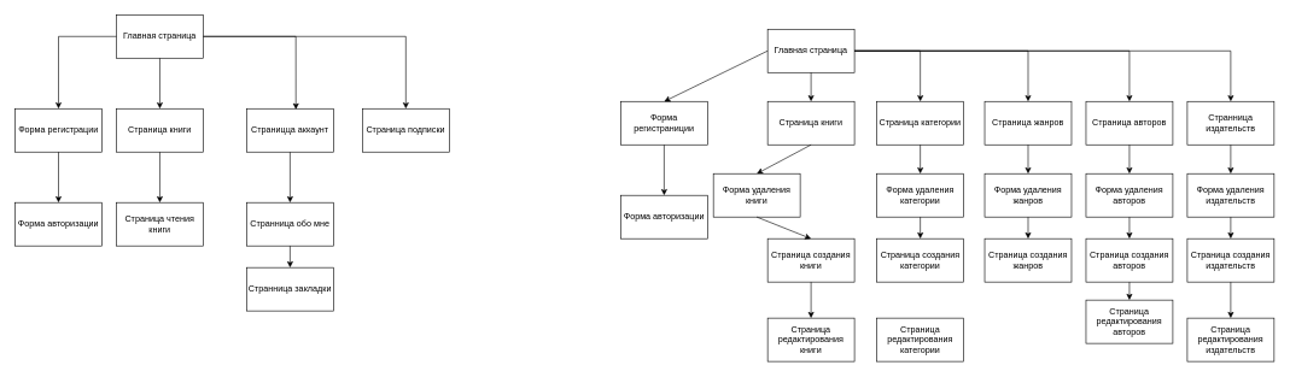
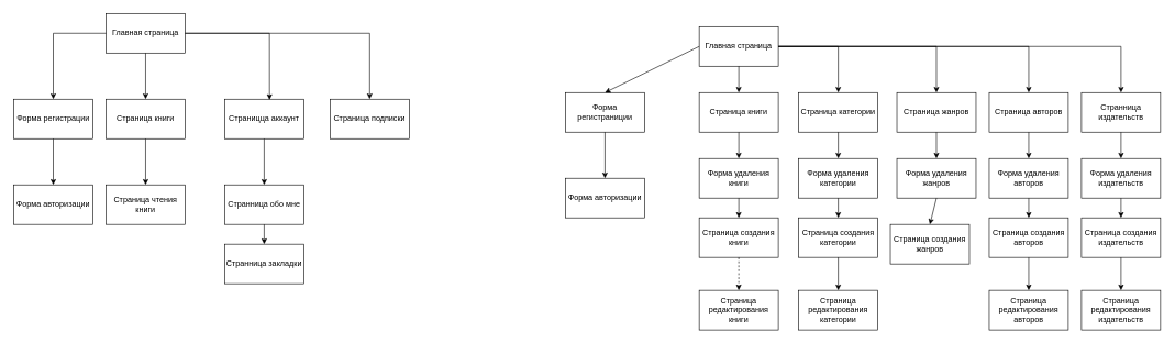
  <mxCell id="0" />
  <mxCell id="1" parent="0" />
  <mxCell id="2" value="Главная страница" style="rounded=0;whiteSpace=wrap;html=1;" vertex="1" parent="1"><mxGeometry x="160" y="20" width="120" height="60" as="geometry" /></mxCell>
  <mxCell id="3" value="Страница книги" style="rounded=0;whiteSpace=wrap;html=1;" vertex="1" parent="1"><mxGeometry x="160" y="150" width="120" height="60" as="geometry" /></mxCell>
  <mxCell id="4" value="Форма регистрации" style="rounded=0;whiteSpace=wrap;html=1;" vertex="1" parent="1"><mxGeometry x="20" y="150" width="120" height="60" as="geometry" /></mxCell>
  <mxCell id="5" value="Страница чтения книги" style="rounded=0;whiteSpace=wrap;html=1;" vertex="1" parent="1"><mxGeometry x="160" y="280" width="120" height="60" as="geometry" /></mxCell>
  <mxCell id="6" value="Форма авторизации" style="rounded=0;whiteSpace=wrap;html=1;" vertex="1" parent="1"><mxGeometry x="20" y="280" width="120" height="60" as="geometry" /></mxCell>
  <mxCell id="7" value="Странница обо мне" style="rounded=0;whiteSpace=wrap;html=1;" vertex="1" parent="1"><mxGeometry x="340" y="280" width="120" height="60" as="geometry" /></mxCell>
  <mxCell id="8" value="Страницца аккаунт" style="rounded=0;whiteSpace=wrap;html=1;" vertex="1" parent="1"><mxGeometry x="340" y="150" width="120" height="60" as="geometry" /></mxCell>
  <mxCell id="9" value="" style="endArrow=classic;html=1;rounded=0;exitX=0;exitY=0.5;exitDx=0;exitDy=0;entryX=0.5;entryY=0;entryDx=0;entryDy=0;edgeStyle=orthogonalEdgeStyle;" edge="1" parent="1" source="2" target="4"><mxGeometry width="50" height="50" relative="1" as="geometry"><mxPoint x="420" y="250" as="sourcePoint" /><mxPoint x="470" y="200" as="targetPoint" /></mxGeometry></mxCell>
  <mxCell id="10" value="" style="endArrow=none;startArrow=classic;html=1;rounded=0;exitX=0.5;exitY=0;exitDx=0;exitDy=0;entryX=0.5;entryY=1;entryDx=0;entryDy=0;startFill=1;endFill=0;" edge="1" parent="1" source="6" target="4"><mxGeometry width="50" height="50" relative="1" as="geometry"><mxPoint x="420" y="250" as="sourcePoint" /><mxPoint x="470" y="200" as="targetPoint" /></mxGeometry></mxCell>
  <mxCell id="11" value="" style="endArrow=classic;html=1;rounded=0;exitX=0.5;exitY=1;exitDx=0;exitDy=0;entryX=0.5;entryY=0;entryDx=0;entryDy=0;" edge="1" parent="1" source="2" target="3"><mxGeometry width="50" height="50" relative="1" as="geometry"><mxPoint x="420" y="250" as="sourcePoint" /><mxPoint x="470" y="200" as="targetPoint" /></mxGeometry></mxCell>
  <mxCell id="12" value="" style="endArrow=classic;html=1;rounded=0;exitX=0.5;exitY=1;exitDx=0;exitDy=0;entryX=0.5;entryY=0;entryDx=0;entryDy=0;" edge="1" parent="1" source="3" target="5"><mxGeometry width="50" height="50" relative="1" as="geometry"><mxPoint x="420" y="250" as="sourcePoint" /><mxPoint x="470" y="200" as="targetPoint" /></mxGeometry></mxCell>
  <mxCell id="13" value="Странница закладки" style="rounded=0;whiteSpace=wrap;html=1;" vertex="1" parent="1"><mxGeometry x="340" y="370" width="120" height="60" as="geometry" /></mxCell>
  <mxCell id="14" value="" style="endArrow=classic;html=1;rounded=0;exitX=0.5;exitY=1;exitDx=0;exitDy=0;entryX=0.5;entryY=0;entryDx=0;entryDy=0;" edge="1" parent="1" source="7" target="13"><mxGeometry width="50" height="50" relative="1" as="geometry"><mxPoint x="420" y="250" as="sourcePoint" /><mxPoint x="470" y="200" as="targetPoint" /></mxGeometry></mxCell>
  <mxCell id="15" value="" style="endArrow=classic;html=1;rounded=0;exitX=0.5;exitY=1;exitDx=0;exitDy=0;entryX=0.5;entryY=0;entryDx=0;entryDy=0;" edge="1" parent="1" source="8" target="7"><mxGeometry width="50" height="50" relative="1" as="geometry"><mxPoint x="420" y="250" as="sourcePoint" /><mxPoint x="470" y="200" as="targetPoint" /></mxGeometry></mxCell>
  <mxCell id="16" value="" style="endArrow=classic;html=1;rounded=0;exitX=1;exitY=0.5;exitDx=0;exitDy=0;entryX=0.567;entryY=0.017;entryDx=0;entryDy=0;entryPerimeter=0;edgeStyle=orthogonalEdgeStyle;" edge="1" parent="1" source="2" target="8"><mxGeometry width="50" height="50" relative="1" as="geometry"><mxPoint x="420" y="250" as="sourcePoint" /><mxPoint x="470" y="200" as="targetPoint" /></mxGeometry></mxCell>
  <mxCell id="17" value="Страница подписки" style="rounded=0;whiteSpace=wrap;html=1;" vertex="1" parent="1"><mxGeometry x="500" y="150" width="120" height="60" as="geometry" /></mxCell>
  <mxCell id="18" value="" style="endArrow=classic;html=1;rounded=0;exitX=1;exitY=0.5;exitDx=0;exitDy=0;entryX=0.5;entryY=0;entryDx=0;entryDy=0;edgeStyle=orthogonalEdgeStyle;" edge="1" parent="1" source="2" target="17"><mxGeometry width="50" height="50" relative="1" as="geometry"><mxPoint x="420" y="250" as="sourcePoint" /><mxPoint x="470" y="200" as="targetPoint" /></mxGeometry></mxCell>
  <mxCell id="19" value="Страница редактирования книги" style="rounded=0;whiteSpace=wrap;html=1;" vertex="1" parent="1"><mxGeometry x="1060" y="440" width="120" height="60" as="geometry" /></mxCell>
  <mxCell id="20" value="Страница создания книги" style="rounded=0;whiteSpace=wrap;html=1;" vertex="1" parent="1"><mxGeometry x="1060" y="330" width="120" height="60" as="geometry" /></mxCell>
  <mxCell id="21" value="Страница книги" style="rounded=0;whiteSpace=wrap;html=1;" vertex="1" parent="1"><mxGeometry x="1060" y="140" width="120" height="60" as="geometry" /></mxCell>
  <mxCell id="22" value="Форма авторизации" style="rounded=0;whiteSpace=wrap;html=1;" vertex="1" parent="1"><mxGeometry x="857" y="270" width="120" height="60" as="geometry" /></mxCell>
  <mxCell id="23" value="Форма регистраниции" style="rounded=0;whiteSpace=wrap;html=1;" vertex="1" parent="1"><mxGeometry x="857" y="140" width="120" height="60" as="geometry" /></mxCell>
  <mxCell id="24" value="Главная страница" style="rounded=0;whiteSpace=wrap;html=1;" vertex="1" parent="1"><mxGeometry x="1060" y="40" width="120" height="60" as="geometry" /></mxCell>
  <mxCell id="25" value="" style="endArrow=classic;html=1;rounded=0;exitX=0.5;exitY=1;exitDx=0;exitDy=0;entryX=0.5;entryY=0;entryDx=0;entryDy=0;" edge="1" parent="1" source="23" target="22"><mxGeometry width="50" height="50" relative="1" as="geometry"><mxPoint x="970" y="260" as="sourcePoint" /><mxPoint x="1020" y="210" as="targetPoint" /></mxGeometry></mxCell>
  <mxCell id="26" value="" style="endArrow=classic;html=1;rounded=0;exitX=0;exitY=0.5;exitDx=0;exitDy=0;entryX=0.5;entryY=0;entryDx=0;entryDy=0;" edge="1" parent="1" source="24" target="23"><mxGeometry width="50" height="50" relative="1" as="geometry"><mxPoint x="970" y="260" as="sourcePoint" /><mxPoint x="1020" y="210" as="targetPoint" /></mxGeometry></mxCell>
  <mxCell id="27" value="" style="endArrow=classic;html=1;rounded=0;entryX=0.5;entryY=0;entryDx=0;entryDy=0;exitX=0.5;exitY=1;exitDx=0;exitDy=0;" edge="1" parent="1" source="21" target="30"><mxGeometry width="50" height="50" relative="1" as="geometry"><mxPoint x="970" y="240" as="sourcePoint" /><mxPoint x="1020" y="190" as="targetPoint" /></mxGeometry></mxCell>
  <mxCell id="28" value="" style="endArrow=classic;html=1;rounded=0;entryX=0.5;entryY=0;entryDx=0;entryDy=0;exitX=0.5;exitY=1;exitDx=0;exitDy=0;" edge="1" parent="1" source="24" target="21"><mxGeometry width="50" height="50" relative="1" as="geometry"><mxPoint x="970" y="240" as="sourcePoint" /><mxPoint x="1020" y="190" as="targetPoint" /></mxGeometry></mxCell>
- <mxCell id="29" value="" style="endArrow=classic;html=1;rounded=0;entryX=0.5;entryY=0;entryDx=0;entryDy=0;exitX=0.5;exitY=1;exitDx=0;exitDy=0;" edge="1" parent="1" source="20" target="19"><mxGeometry width="50" height="50" relative="1" as="geometry"><mxPoint x="1130" y="290" as="sourcePoint" /><mxPoint x="1130" y="340" as="targetPoint" /></mxGeometry></mxCell>
- <mxCell id="30" value="Форма удаления книги" style="rounded=0;whiteSpace=wrap;html=1;" vertex="1" parent="1"><mxGeometry x="985" y="240" width="120" height="60" as="geometry" /></mxCell>
+ <mxCell id="29" value="" style="endArrow=classic;html=1;rounded=0;entryX=0.5;entryY=0;entryDx=0;entryDy=0;exitX=0.5;exitY=1;exitDx=0;exitDy=0;dashed=1;" edge="1" parent="1" source="20" target="19"><mxGeometry width="50" height="50" relative="1" as="geometry"><mxPoint x="1130" y="290" as="sourcePoint" /><mxPoint x="1130" y="340" as="targetPoint" /></mxGeometry></mxCell>
+ <mxCell id="30" value="Форма удаления книги" style="rounded=0;whiteSpace=wrap;html=1;" vertex="1" parent="1"><mxGeometry x="1060" y="240" width="120" height="60" as="geometry" /></mxCell>
  <mxCell id="31" value="" style="endArrow=classic;html=1;rounded=0;exitX=0.5;exitY=1;exitDx=0;exitDy=0;entryX=0.5;entryY=0;entryDx=0;entryDy=0;" edge="1" parent="1" source="30" target="20"><mxGeometry width="50" height="50" relative="1" as="geometry"><mxPoint x="1170" y="330" as="sourcePoint" /><mxPoint x="1220" y="280" as="targetPoint" /></mxGeometry></mxCell>
  <mxCell id="32" value="Страница редактирования категории" style="rounded=0;whiteSpace=wrap;html=1;" vertex="1" parent="1"><mxGeometry x="1211" y="440" width="120" height="60" as="geometry" /></mxCell>
  <mxCell id="33" value="Страница создания категории" style="rounded=0;whiteSpace=wrap;html=1;" vertex="1" parent="1"><mxGeometry x="1211" y="330" width="120" height="60" as="geometry" /></mxCell>
  <mxCell id="34" value="Страница категории" style="rounded=0;whiteSpace=wrap;html=1;" vertex="1" parent="1"><mxGeometry x="1211" y="140" width="120" height="60" as="geometry" /></mxCell>
  <mxCell id="35" value="" style="endArrow=classic;html=1;rounded=0;entryX=0.5;entryY=0;entryDx=0;entryDy=0;exitX=0.5;exitY=1;exitDx=0;exitDy=0;" edge="1" parent="1" source="34" target="38"><mxGeometry width="50" height="50" relative="1" as="geometry"><mxPoint x="1121" y="240" as="sourcePoint" /><mxPoint x="1171" y="190" as="targetPoint" /></mxGeometry></mxCell>
  <mxCell id="36" value="" style="endArrow=classic;html=1;rounded=0;entryX=0.5;entryY=0;entryDx=0;entryDy=0;exitX=1;exitY=0.5;exitDx=0;exitDy=0;edgeStyle=orthogonalEdgeStyle;" edge="1" parent="1" target="34" source="24"><mxGeometry width="50" height="50" relative="1" as="geometry"><mxPoint x="1271" y="100" as="sourcePoint" /><mxPoint x="1171" y="190" as="targetPoint" /></mxGeometry></mxCell>
+ <mxCell id="37" value="" style="endArrow=classic;html=1;rounded=0;entryX=0.5;entryY=0;entryDx=0;entryDy=0;exitX=0.5;exitY=1;exitDx=0;exitDy=0;" edge="1" parent="1" source="33" target="32"><mxGeometry width="50" height="50" relative="1" as="geometry"><mxPoint x="1281" y="290" as="sourcePoint" /><mxPoint x="1281" y="340" as="targetPoint" /></mxGeometry></mxCell>
  <mxCell id="38" value="Форма удаления категории" style="rounded=0;whiteSpace=wrap;html=1;" vertex="1" parent="1"><mxGeometry x="1211" y="240" width="120" height="60" as="geometry" /></mxCell>
  <mxCell id="39" value="" style="endArrow=classic;html=1;rounded=0;exitX=0.5;exitY=1;exitDx=0;exitDy=0;entryX=0.5;entryY=0;entryDx=0;entryDy=0;" edge="1" parent="1" source="38" target="33"><mxGeometry width="50" height="50" relative="1" as="geometry"><mxPoint x="1321" y="330" as="sourcePoint" /><mxPoint x="1371" y="280" as="targetPoint" /></mxGeometry></mxCell>
- <mxCell id="40" value="Страница создания жанров" style="rounded=0;whiteSpace=wrap;html=1;" vertex="1" parent="1"><mxGeometry x="1360" y="330" width="120" height="60" as="geometry" /></mxCell>
+ <mxCell id="40" value="Страница создания жанров" style="rounded=0;whiteSpace=wrap;html=1;" vertex="1" parent="1"><mxGeometry x="1350" y="340" width="120" height="60" as="geometry" /></mxCell>
  <mxCell id="41" value="Страница жанров" style="rounded=0;whiteSpace=wrap;html=1;" vertex="1" parent="1"><mxGeometry x="1360" y="140" width="120" height="60" as="geometry" /></mxCell>
  <mxCell id="42" value="" style="endArrow=classic;html=1;rounded=0;entryX=0.5;entryY=0;entryDx=0;entryDy=0;exitX=0.5;exitY=1;exitDx=0;exitDy=0;" edge="1" parent="1" source="41" target="44"><mxGeometry width="50" height="50" relative="1" as="geometry"><mxPoint x="1270" y="240" as="sourcePoint" /><mxPoint x="1320" y="190" as="targetPoint" /></mxGeometry></mxCell>
  <mxCell id="43" value="" style="endArrow=classic;html=1;rounded=0;entryX=0.5;entryY=0;entryDx=0;entryDy=0;exitX=1;exitY=0.5;exitDx=0;exitDy=0;edgeStyle=orthogonalEdgeStyle;" edge="1" parent="1" target="41" source="24"><mxGeometry width="50" height="50" relative="1" as="geometry"><mxPoint x="1420" y="100" as="sourcePoint" /><mxPoint x="1320" y="190" as="targetPoint" /></mxGeometry></mxCell>
  <mxCell id="44" value="Форма удаления жанров" style="rounded=0;whiteSpace=wrap;html=1;" vertex="1" parent="1"><mxGeometry x="1360" y="240" width="120" height="60" as="geometry" /></mxCell>
  <mxCell id="45" value="" style="endArrow=classic;html=1;rounded=0;exitX=0.5;exitY=1;exitDx=0;exitDy=0;entryX=0.5;entryY=0;entryDx=0;entryDy=0;" edge="1" parent="1" source="44" target="40"><mxGeometry width="50" height="50" relative="1" as="geometry"><mxPoint x="1470" y="330" as="sourcePoint" /><mxPoint x="1520" y="280" as="targetPoint" /></mxGeometry></mxCell>
- <mxCell id="46" value="Страница редактирования авторов" style="rounded=0;whiteSpace=wrap;html=1;" vertex="1" parent="1"><mxGeometry x="1500" y="415" width="120" height="60" as="geometry" /></mxCell>
+ <mxCell id="46" value="Страница редактирования авторов" style="rounded=0;whiteSpace=wrap;html=1;" vertex="1" parent="1"><mxGeometry x="1500" y="440" width="120" height="60" as="geometry" /></mxCell>
  <mxCell id="47" value="Страница создания авторов" style="rounded=0;whiteSpace=wrap;html=1;" vertex="1" parent="1"><mxGeometry x="1500" y="330" width="120" height="60" as="geometry" /></mxCell>
  <mxCell id="48" value="Страница авторов" style="rounded=0;whiteSpace=wrap;html=1;" vertex="1" parent="1"><mxGeometry x="1500" y="140" width="120" height="60" as="geometry" /></mxCell>
  <mxCell id="49" value="" style="endArrow=classic;html=1;rounded=0;entryX=0.5;entryY=0;entryDx=0;entryDy=0;exitX=0.5;exitY=1;exitDx=0;exitDy=0;" edge="1" parent="1" source="48" target="52"><mxGeometry width="50" height="50" relative="1" as="geometry"><mxPoint x="1410" y="240" as="sourcePoint" /><mxPoint x="1460" y="190" as="targetPoint" /></mxGeometry></mxCell>
  <mxCell id="50" value="" style="endArrow=classic;html=1;rounded=0;entryX=0.5;entryY=0;entryDx=0;entryDy=0;exitX=1;exitY=0.5;exitDx=0;exitDy=0;edgeStyle=orthogonalEdgeStyle;" edge="1" parent="1" target="48" source="24"><mxGeometry width="50" height="50" relative="1" as="geometry"><mxPoint x="1560" y="100" as="sourcePoint" /><mxPoint x="1460" y="190" as="targetPoint" /></mxGeometry></mxCell>
  <mxCell id="51" value="" style="endArrow=classic;html=1;rounded=0;entryX=0.5;entryY=0;entryDx=0;entryDy=0;exitX=0.5;exitY=1;exitDx=0;exitDy=0;" edge="1" parent="1" source="47" target="46"><mxGeometry width="50" height="50" relative="1" as="geometry"><mxPoint x="1570" y="290" as="sourcePoint" /><mxPoint x="1570" y="340" as="targetPoint" /></mxGeometry></mxCell>
  <mxCell id="52" value="Форма удаления авторов" style="rounded=0;whiteSpace=wrap;html=1;" vertex="1" parent="1"><mxGeometry x="1500" y="240" width="120" height="60" as="geometry" /></mxCell>
  <mxCell id="53" value="" style="endArrow=classic;html=1;rounded=0;exitX=0.5;exitY=1;exitDx=0;exitDy=0;entryX=0.5;entryY=0;entryDx=0;entryDy=0;" edge="1" parent="1" source="52" target="47"><mxGeometry width="50" height="50" relative="1" as="geometry"><mxPoint x="1610" y="330" as="sourcePoint" /><mxPoint x="1660" y="280" as="targetPoint" /></mxGeometry></mxCell>
  <mxCell id="54" value="Страница редактирования издательств" style="rounded=0;whiteSpace=wrap;html=1;" vertex="1" parent="1"><mxGeometry x="1640" y="440" width="120" height="60" as="geometry" /></mxCell>
  <mxCell id="55" value="Страница создания издательств" style="rounded=0;whiteSpace=wrap;html=1;" vertex="1" parent="1"><mxGeometry x="1640" y="330" width="120" height="60" as="geometry" /></mxCell>
  <mxCell id="56" value="Странница издательств" style="rounded=0;whiteSpace=wrap;html=1;" vertex="1" parent="1"><mxGeometry x="1640" y="140" width="120" height="60" as="geometry" /></mxCell>
  <mxCell id="57" value="" style="endArrow=classic;html=1;rounded=0;entryX=0.5;entryY=0;entryDx=0;entryDy=0;exitX=0.5;exitY=1;exitDx=0;exitDy=0;" edge="1" parent="1" source="56" target="59"><mxGeometry width="50" height="50" relative="1" as="geometry"><mxPoint x="1550" y="240" as="sourcePoint" /><mxPoint x="1600" y="190" as="targetPoint" /></mxGeometry></mxCell>
  <mxCell id="58" value="" style="endArrow=classic;html=1;rounded=0;entryX=0.5;entryY=0;entryDx=0;entryDy=0;exitX=0.5;exitY=1;exitDx=0;exitDy=0;" edge="1" parent="1" source="55" target="54"><mxGeometry width="50" height="50" relative="1" as="geometry"><mxPoint x="1710" y="290" as="sourcePoint" /><mxPoint x="1710" y="340" as="targetPoint" /></mxGeometry></mxCell>
  <mxCell id="59" value="Форма удаления издательств" style="rounded=0;whiteSpace=wrap;html=1;" vertex="1" parent="1"><mxGeometry x="1640" y="240" width="120" height="60" as="geometry" /></mxCell>
  <mxCell id="60" value="" style="endArrow=classic;html=1;rounded=0;exitX=0.5;exitY=1;exitDx=0;exitDy=0;entryX=0.5;entryY=0;entryDx=0;entryDy=0;" edge="1" parent="1" source="59" target="55"><mxGeometry width="50" height="50" relative="1" as="geometry"><mxPoint x="1750" y="330" as="sourcePoint" /><mxPoint x="1800" y="280" as="targetPoint" /></mxGeometry></mxCell>
  <mxCell id="61" value="" style="endArrow=classic;html=1;rounded=0;exitX=1;exitY=0.5;exitDx=0;exitDy=0;entryX=0.5;entryY=0;entryDx=0;entryDy=0;edgeStyle=orthogonalEdgeStyle;" edge="1" parent="1" source="24" target="56"><mxGeometry width="50" height="50" relative="1" as="geometry"><mxPoint x="1570" y="330" as="sourcePoint" /><mxPoint x="1620" y="280" as="targetPoint" /></mxGeometry></mxCell>
